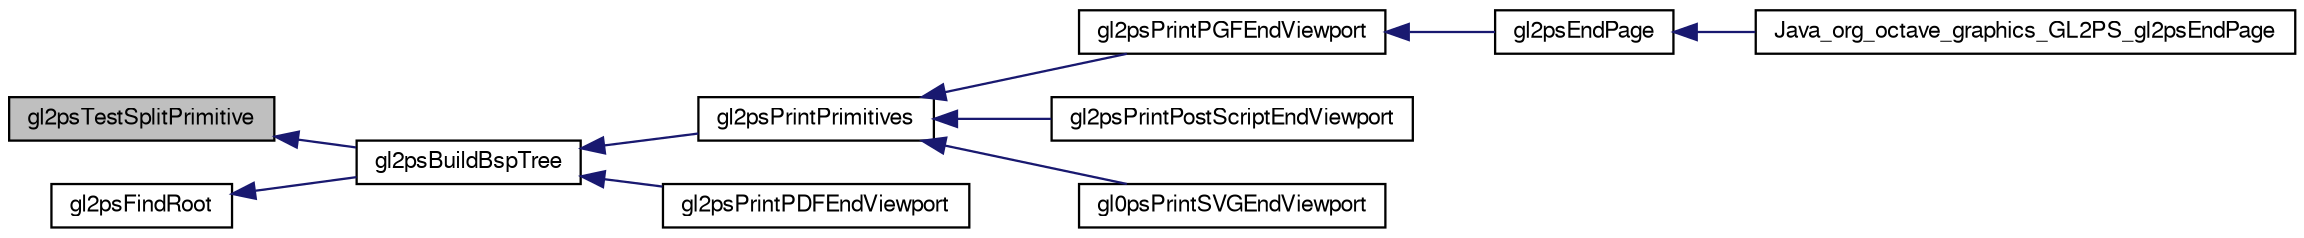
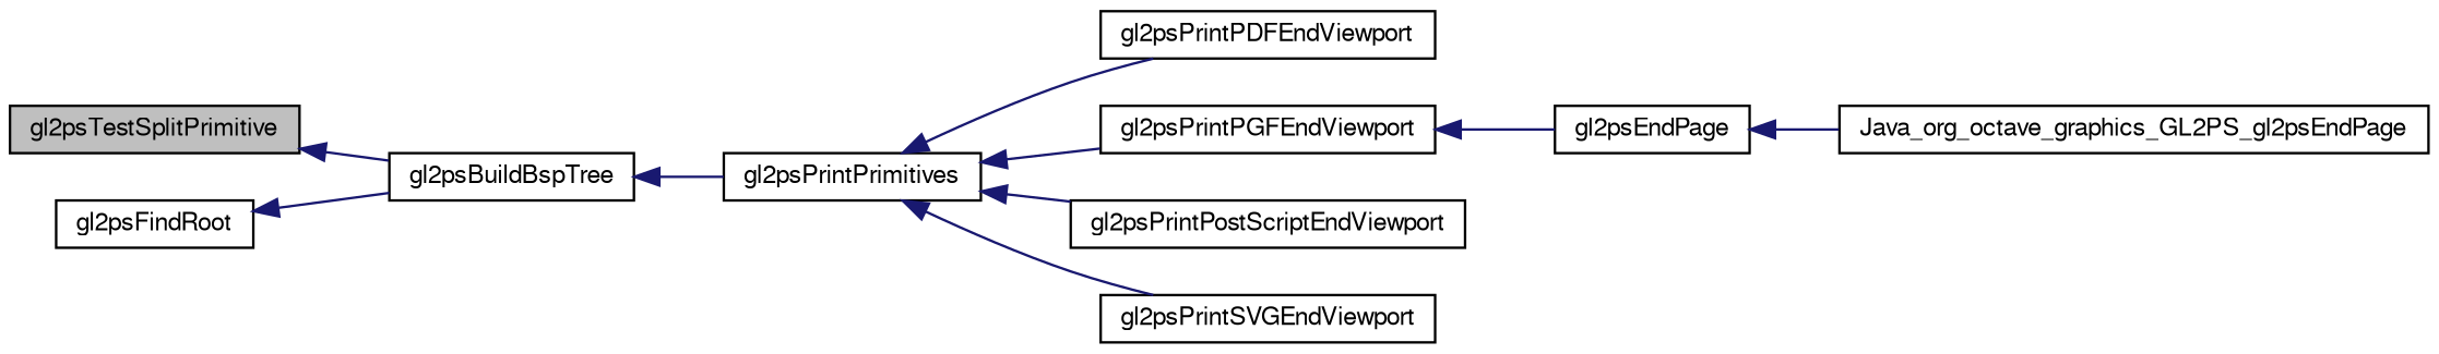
  digraph {
    rankdir=LR
    node [color=black fillcolor=white fontname=FreeSans fontsize=10 shape=record style=filled]
    edge [color=midnightblue dir=back fontname=FreeSans fontsize=10 labelfontname=FreeSans labelfontsize=10 style=solid]
    n1 [fillcolor=grey75 fontcolor=black height=0.2 label=gl2psTestSplitPrimitive width=0.4]
    n2 [height=0.2 label=gl2psBuildBspTree width=0.4]
    n3 [height=0.2 label=gl2psFindRoot width=0.4]
    n4 [height=0.2 label=gl2psPrintPrimitives width=0.4]
    n5 [height=0.2 label=gl2psPrintPDFEndViewport width=0.4]
    n6 [height=0.2 label=gl2psPrintPGFEndViewport width=0.4]
    n7 [height=0.2 label=gl2psPrintPostScriptEndViewport width=0.4]
-   n8 [height=0.2 label=gl0psPrintSVGEndViewport width=0.4]
+   n8 [height=0.2 label=gl2psPrintSVGEndViewport width=0.4]
    n9 [height=0.2 label=gl2psEndPage width=0.4]
    n10 [height=0.2 label=Java_org_octave_graphics_GL2PS_gl2psEndPage width=0.4]
    n1 -> n2
    n2 -> n4
    n3 -> n2
-   n2 -> n5
+   n4 -> n5
    n4 -> n6
    n4 -> n7
    n4 -> n8
    n6 -> n9
    n9 -> n10
  }
